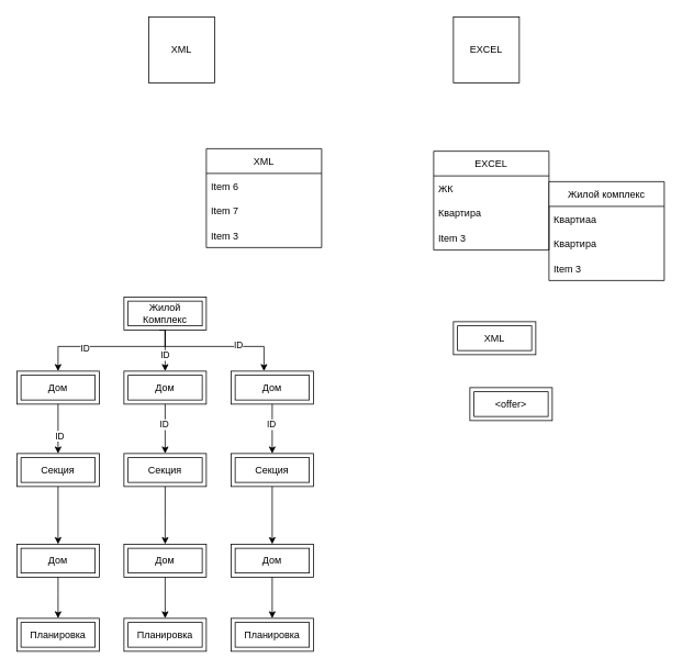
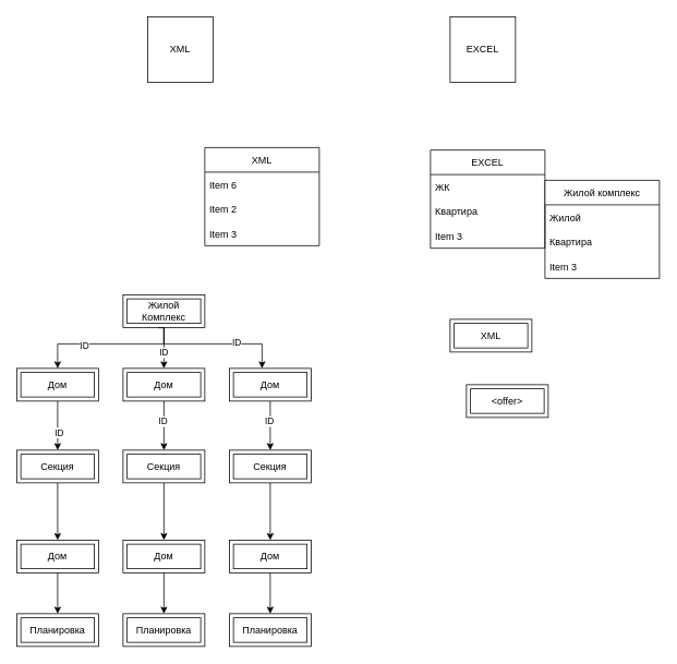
  <mxCell id="0" />
  <mxCell id="1" parent="0" />
  <mxCell id="2" value="XML" style="whiteSpace=wrap;html=1;aspect=fixed;" vertex="1" parent="1"><mxGeometry x="180" y="20" width="80" height="80" as="geometry" /></mxCell>
  <mxCell id="3" value="EXCEL" style="whiteSpace=wrap;html=1;aspect=fixed;" vertex="1" parent="1"><mxGeometry x="550" y="20" width="80" height="80" as="geometry" /></mxCell>
  <mxCell id="4" value="EXCEL" style="swimlane;fontStyle=0;childLayout=stackLayout;horizontal=1;startSize=30;horizontalStack=0;resizeParent=1;resizeParentMax=0;resizeLast=0;collapsible=1;marginBottom=0;" vertex="1" parent="1"><mxGeometry x="526" y="183" width="140" height="120" as="geometry" /></mxCell>
  <mxCell id="5" value="ЖК" style="text;strokeColor=none;fillColor=none;align=left;verticalAlign=middle;spacingLeft=4;spacingRight=4;overflow=hidden;points=[[0,0.5],[1,0.5]];portConstraint=eastwest;rotatable=0;" vertex="1" parent="4"><mxGeometry y="30" width="140" height="30" as="geometry" /></mxCell>
  <mxCell id="6" value="Квартира" style="text;strokeColor=none;fillColor=none;align=left;verticalAlign=middle;spacingLeft=4;spacingRight=4;overflow=hidden;points=[[0,0.5],[1,0.5]];portConstraint=eastwest;rotatable=0;" vertex="1" parent="4"><mxGeometry y="60" width="140" height="30" as="geometry" /></mxCell>
  <mxCell id="7" value="Item 3" style="text;strokeColor=none;fillColor=none;align=left;verticalAlign=middle;spacingLeft=4;spacingRight=4;overflow=hidden;points=[[0,0.5],[1,0.5]];portConstraint=eastwest;rotatable=0;" vertex="1" parent="4"><mxGeometry y="90" width="140" height="30" as="geometry" /></mxCell>
  <mxCell id="8" value="XML" style="swimlane;fontStyle=0;childLayout=stackLayout;horizontal=1;startSize=30;horizontalStack=0;resizeParent=1;resizeParentMax=0;resizeLast=0;collapsible=1;marginBottom=0;" vertex="1" parent="1"><mxGeometry x="250" y="180" width="140" height="120" as="geometry" /></mxCell>
  <mxCell id="9" value="Item 6" style="text;strokeColor=none;fillColor=none;align=left;verticalAlign=middle;spacingLeft=4;spacingRight=4;overflow=hidden;points=[[0,0.5],[1,0.5]];portConstraint=eastwest;rotatable=0;" vertex="1" parent="8"><mxGeometry y="30" width="140" height="30" as="geometry" /></mxCell>
- <mxCell id="10" value="Item 7" style="text;strokeColor=none;fillColor=none;align=left;verticalAlign=middle;spacingLeft=4;spacingRight=4;overflow=hidden;points=[[0,0.5],[1,0.5]];portConstraint=eastwest;rotatable=0;" vertex="1" parent="8"><mxGeometry y="60" width="140" height="30" as="geometry" /></mxCell>
+ <mxCell id="10" value="Item 2" style="text;strokeColor=none;fillColor=none;align=left;verticalAlign=middle;spacingLeft=4;spacingRight=4;overflow=hidden;points=[[0,0.5],[1,0.5]];portConstraint=eastwest;rotatable=0;" vertex="1" parent="8"><mxGeometry y="60" width="140" height="30" as="geometry" /></mxCell>
  <mxCell id="11" value="Item 3" style="text;strokeColor=none;fillColor=none;align=left;verticalAlign=middle;spacingLeft=4;spacingRight=4;overflow=hidden;points=[[0,0.5],[1,0.5]];portConstraint=eastwest;rotatable=0;" vertex="1" parent="8"><mxGeometry y="90" width="140" height="30" as="geometry" /></mxCell>
  <mxCell id="12" value="Жилой комплекс" style="swimlane;fontStyle=0;childLayout=stackLayout;horizontal=1;startSize=30;horizontalStack=0;resizeParent=1;resizeParentMax=0;resizeLast=0;collapsible=1;marginBottom=0;" vertex="1" parent="1"><mxGeometry x="666" y="220" width="140" height="120" as="geometry" /></mxCell>
- <mxCell id="13" value="Квартиаа" style="text;strokeColor=none;fillColor=none;align=left;verticalAlign=middle;spacingLeft=4;spacingRight=4;overflow=hidden;points=[[0,0.5],[1,0.5]];portConstraint=eastwest;rotatable=0;" vertex="1" parent="12"><mxGeometry y="30" width="140" height="30" as="geometry" /></mxCell>
+ <mxCell id="13" value="Жилой" style="text;strokeColor=none;fillColor=none;align=left;verticalAlign=middle;spacingLeft=4;spacingRight=4;overflow=hidden;points=[[0,0.5],[1,0.5]];portConstraint=eastwest;rotatable=0;" vertex="1" parent="12"><mxGeometry y="30" width="140" height="30" as="geometry" /></mxCell>
  <mxCell id="14" value="Квартира" style="text;strokeColor=none;fillColor=none;align=left;verticalAlign=middle;spacingLeft=4;spacingRight=4;overflow=hidden;points=[[0,0.5],[1,0.5]];portConstraint=eastwest;rotatable=0;" vertex="1" parent="12"><mxGeometry y="60" width="140" height="30" as="geometry" /></mxCell>
  <mxCell id="15" value="Item 3" style="text;strokeColor=none;fillColor=none;align=left;verticalAlign=middle;spacingLeft=4;spacingRight=4;overflow=hidden;points=[[0,0.5],[1,0.5]];portConstraint=eastwest;rotatable=0;" vertex="1" parent="12"><mxGeometry y="90" width="140" height="30" as="geometry" /></mxCell>
  <mxCell id="16" value="Жилой Комплекс" style="shape=ext;margin=3;double=1;whiteSpace=wrap;html=1;align=center;" vertex="1" parent="1"><mxGeometry x="150" y="360" width="100" height="40" as="geometry" /></mxCell>
  <mxCell id="17" value="Дом" style="shape=ext;margin=3;double=1;whiteSpace=wrap;html=1;align=center;" vertex="1" parent="1"><mxGeometry x="150" y="450" width="100" height="40" as="geometry" /></mxCell>
  <mxCell id="18" value="Дом" style="shape=ext;margin=3;double=1;whiteSpace=wrap;html=1;align=center;" vertex="1" parent="1"><mxGeometry x="280" y="450" width="100" height="40" as="geometry" /></mxCell>
  <mxCell id="19" style="edgeStyle=orthogonalEdgeStyle;rounded=0;orthogonalLoop=1;jettySize=auto;html=1;exitX=0.5;exitY=1;exitDx=0;exitDy=0;" edge="1" parent="1"><mxGeometry relative="1" as="geometry"><mxPoint x="80" y="510" as="sourcePoint" /><mxPoint x="80" y="510" as="targetPoint" /></mxGeometry></mxCell>
  <mxCell id="20" value="Дом" style="shape=ext;margin=3;double=1;whiteSpace=wrap;html=1;align=center;" vertex="1" parent="1"><mxGeometry x="20" y="450" width="100" height="40" as="geometry" /></mxCell>
  <mxCell id="21" value="Секция" style="shape=ext;margin=3;double=1;whiteSpace=wrap;html=1;align=center;" vertex="1" parent="1"><mxGeometry x="280" y="550" width="100" height="40" as="geometry" /></mxCell>
  <mxCell id="22" value="Секция" style="shape=ext;margin=3;double=1;whiteSpace=wrap;html=1;align=center;" vertex="1" parent="1"><mxGeometry x="150" y="550" width="100" height="40" as="geometry" /></mxCell>
  <mxCell id="23" value="Секция" style="shape=ext;margin=3;double=1;whiteSpace=wrap;html=1;align=center;" vertex="1" parent="1"><mxGeometry x="20" y="550" width="100" height="40" as="geometry" /></mxCell>
  <mxCell id="24" style="edgeStyle=orthogonalEdgeStyle;rounded=0;orthogonalLoop=1;jettySize=auto;html=1;exitX=0.5;exitY=1;exitDx=0;exitDy=0;" edge="1" parent="1" source="18" target="21"><mxGeometry relative="1" as="geometry"><mxPoint x="350" y="500" as="sourcePoint" /></mxGeometry></mxCell>
  <mxCell id="25" value="ID" style="edgeLabel;html=1;align=center;verticalAlign=middle;resizable=0;points=[];" vertex="1" connectable="0" parent="24"><mxGeometry x="-0.197" y="-2" relative="1" as="geometry"><mxPoint as="offset" /></mxGeometry></mxCell>
  <mxCell id="26" style="edgeStyle=orthogonalEdgeStyle;rounded=0;orthogonalLoop=1;jettySize=auto;html=1;exitX=0.5;exitY=1;exitDx=0;exitDy=0;entryX=0.5;entryY=0;entryDx=0;entryDy=0;" edge="1" parent="1" source="17" target="22"><mxGeometry relative="1" as="geometry"><mxPoint x="330" y="500" as="sourcePoint" /><mxPoint x="330" y="560" as="targetPoint" /><Array as="points"><mxPoint x="200" y="520" /><mxPoint x="200" y="520" /></Array></mxGeometry></mxCell>
  <mxCell id="27" value="ID" style="edgeLabel;html=1;align=center;verticalAlign=middle;resizable=0;points=[];" vertex="1" connectable="0" parent="26"><mxGeometry x="-0.197" y="-2" relative="1" as="geometry"><mxPoint as="offset" /></mxGeometry></mxCell>
  <mxCell id="28" style="edgeStyle=orthogonalEdgeStyle;rounded=0;orthogonalLoop=1;jettySize=auto;html=1;exitX=0.5;exitY=1;exitDx=0;exitDy=0;entryX=0.5;entryY=0;entryDx=0;entryDy=0;" edge="1" parent="1" source="20" target="23"><mxGeometry relative="1" as="geometry"><mxPoint x="210" y="500" as="sourcePoint" /><mxPoint x="210" y="560" as="targetPoint" /><Array as="points"><mxPoint x="70" y="530" /><mxPoint x="70" y="530" /></Array></mxGeometry></mxCell>
  <mxCell id="29" value="ID" style="edgeLabel;html=1;align=center;verticalAlign=middle;resizable=0;points=[];" vertex="1" connectable="0" parent="28"><mxGeometry x="0.275" y="1" relative="1" as="geometry"><mxPoint as="offset" /></mxGeometry></mxCell>
  <mxCell id="30" style="edgeStyle=orthogonalEdgeStyle;rounded=0;orthogonalLoop=1;jettySize=auto;html=1;exitX=0.428;exitY=1.008;exitDx=0;exitDy=0;entryX=0.5;entryY=0;entryDx=0;entryDy=0;exitPerimeter=0;" edge="1" parent="1" source="16" target="20"><mxGeometry relative="1" as="geometry"><mxPoint x="80" y="500" as="sourcePoint" /><mxPoint x="80" y="560" as="targetPoint" /><Array as="points"><mxPoint x="200" y="400" /><mxPoint x="200" y="420" /><mxPoint x="70" y="420" /></Array></mxGeometry></mxCell>
  <mxCell id="31" value="ID" style="edgeLabel;html=1;align=center;verticalAlign=middle;resizable=0;points=[];" vertex="1" connectable="0" parent="30"><mxGeometry x="0.331" y="1" relative="1" as="geometry"><mxPoint as="offset" /></mxGeometry></mxCell>
  <mxCell id="32" style="edgeStyle=orthogonalEdgeStyle;rounded=0;orthogonalLoop=1;jettySize=auto;html=1;exitX=0.5;exitY=1;exitDx=0;exitDy=0;" edge="1" parent="1" source="16"><mxGeometry relative="1" as="geometry"><mxPoint x="443" y="390" as="sourcePoint" /><mxPoint x="320" y="450" as="targetPoint" /><Array as="points"><mxPoint x="200" y="420" /><mxPoint x="320" y="420" /></Array></mxGeometry></mxCell>
  <mxCell id="33" value="ID" style="edgeLabel;html=1;align=center;verticalAlign=middle;resizable=0;points=[];" vertex="1" connectable="0" parent="32"><mxGeometry x="0.275" y="2" relative="1" as="geometry"><mxPoint as="offset" /></mxGeometry></mxCell>
  <mxCell id="34" style="edgeStyle=orthogonalEdgeStyle;rounded=0;orthogonalLoop=1;jettySize=auto;html=1;" edge="1" parent="1"><mxGeometry relative="1" as="geometry"><mxPoint x="200" y="400" as="sourcePoint" /><mxPoint x="200" y="450" as="targetPoint" /><Array as="points"><mxPoint x="200" y="430" /><mxPoint x="200" y="430" /></Array></mxGeometry></mxCell>
  <mxCell id="35" value="ID" style="edgeLabel;html=1;align=center;verticalAlign=middle;resizable=0;points=[];" vertex="1" connectable="0" parent="34"><mxGeometry x="0.18" y="-1" relative="1" as="geometry"><mxPoint as="offset" /></mxGeometry></mxCell>
  <mxCell id="36" value="Дом" style="shape=ext;margin=3;double=1;whiteSpace=wrap;html=1;align=center;" vertex="1" parent="1"><mxGeometry x="20" y="660" width="100" height="40" as="geometry" /></mxCell>
  <mxCell id="37" style="edgeStyle=orthogonalEdgeStyle;rounded=0;orthogonalLoop=1;jettySize=auto;html=1;exitX=0.5;exitY=1;exitDx=0;exitDy=0;entryX=0.5;entryY=0;entryDx=0;entryDy=0;" edge="1" parent="1" source="23" target="36"><mxGeometry relative="1" as="geometry"><mxPoint x="80" y="500" as="sourcePoint" /><mxPoint x="80" y="560" as="targetPoint" /><Array as="points"><mxPoint x="70" y="610" /><mxPoint x="70" y="610" /></Array></mxGeometry></mxCell>
  <mxCell id="38" value="Дом" style="shape=ext;margin=3;double=1;whiteSpace=wrap;html=1;align=center;" vertex="1" parent="1"><mxGeometry x="150" y="660" width="100" height="40" as="geometry" /></mxCell>
  <mxCell id="39" value="Дом" style="shape=ext;margin=3;double=1;whiteSpace=wrap;html=1;align=center;" vertex="1" parent="1"><mxGeometry x="280" y="660" width="100" height="40" as="geometry" /></mxCell>
  <mxCell id="40" style="edgeStyle=orthogonalEdgeStyle;rounded=0;orthogonalLoop=1;jettySize=auto;html=1;exitX=0.5;exitY=1;exitDx=0;exitDy=0;entryX=0.5;entryY=0;entryDx=0;entryDy=0;" edge="1" parent="1" source="22" target="38"><mxGeometry relative="1" as="geometry"><mxPoint x="210" y="500" as="sourcePoint" /><mxPoint x="210" y="560" as="targetPoint" /><Array as="points"><mxPoint x="200" y="630" /><mxPoint x="200" y="630" /></Array></mxGeometry></mxCell>
  <mxCell id="41" style="edgeStyle=orthogonalEdgeStyle;rounded=0;orthogonalLoop=1;jettySize=auto;html=1;exitX=0.5;exitY=1;exitDx=0;exitDy=0;entryX=0.5;entryY=0;entryDx=0;entryDy=0;" edge="1" parent="1" source="21" target="39"><mxGeometry relative="1" as="geometry"><mxPoint x="210" y="600" as="sourcePoint" /><mxPoint x="210" y="670" as="targetPoint" /><Array as="points" /></mxGeometry></mxCell>
  <mxCell id="42" value="Планировка" style="shape=ext;margin=3;double=1;whiteSpace=wrap;html=1;align=center;" vertex="1" parent="1"><mxGeometry x="20" y="750" width="100" height="40" as="geometry" /></mxCell>
  <mxCell id="43" style="edgeStyle=orthogonalEdgeStyle;rounded=0;orthogonalLoop=1;jettySize=auto;html=1;exitX=0.5;exitY=1;exitDx=0;exitDy=0;entryX=0.5;entryY=0;entryDx=0;entryDy=0;" edge="1" parent="1" source="36" target="42"><mxGeometry relative="1" as="geometry"><mxPoint x="80" y="600" as="sourcePoint" /><mxPoint x="80" y="670" as="targetPoint" /><Array as="points"><mxPoint x="70" y="720" /><mxPoint x="70" y="720" /></Array></mxGeometry></mxCell>
  <mxCell id="44" value="Планировка" style="shape=ext;margin=3;double=1;whiteSpace=wrap;html=1;align=center;" vertex="1" parent="1"><mxGeometry x="150" y="750" width="100" height="40" as="geometry" /></mxCell>
  <mxCell id="45" style="edgeStyle=orthogonalEdgeStyle;rounded=0;orthogonalLoop=1;jettySize=auto;html=1;exitX=0.5;exitY=1;exitDx=0;exitDy=0;" edge="1" parent="1" source="38"><mxGeometry relative="1" as="geometry"><mxPoint x="80" y="710" as="sourcePoint" /><mxPoint x="200" y="750" as="targetPoint" /><Array as="points"><mxPoint x="200" y="750" /></Array></mxGeometry></mxCell>
  <mxCell id="46" value="Планировка" style="shape=ext;margin=3;double=1;whiteSpace=wrap;html=1;align=center;" vertex="1" parent="1"><mxGeometry x="280" y="750" width="100" height="40" as="geometry" /></mxCell>
  <mxCell id="47" style="edgeStyle=orthogonalEdgeStyle;rounded=0;orthogonalLoop=1;jettySize=auto;html=1;exitX=0.5;exitY=1;exitDx=0;exitDy=0;" edge="1" parent="1" source="39" target="46"><mxGeometry relative="1" as="geometry"><mxPoint x="210" y="710" as="sourcePoint" /><mxPoint x="210" y="760" as="targetPoint" /><Array as="points"><mxPoint x="330" y="700" /></Array></mxGeometry></mxCell>
  <mxCell id="48" value="XML" style="shape=ext;margin=3;double=1;whiteSpace=wrap;html=1;align=center;" vertex="1" parent="1"><mxGeometry x="550" y="390" width="100" height="40" as="geometry" /></mxCell>
  <mxCell id="49" value="&amp;lt;offer&amp;gt;" style="shape=ext;margin=3;double=1;whiteSpace=wrap;html=1;align=center;" vertex="1" parent="1"><mxGeometry x="570" y="470" width="100" height="40" as="geometry" /></mxCell>
